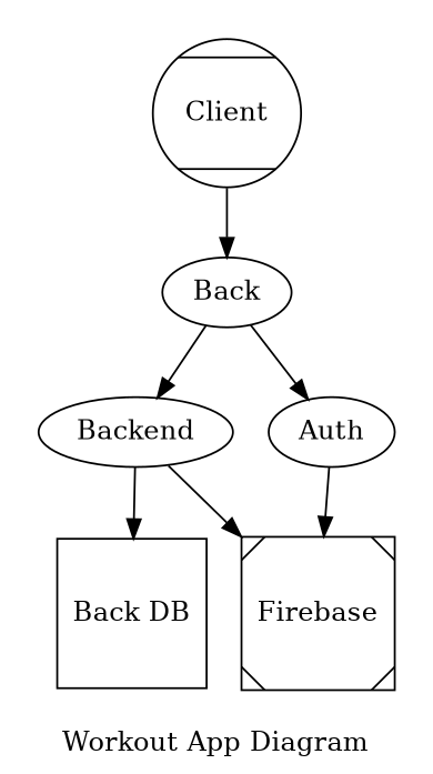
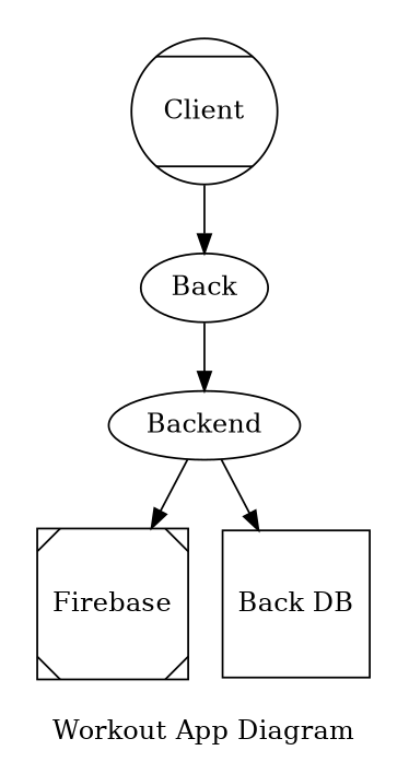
  digraph {
    label="Workout App Diagram"
    Client [shape=Mcircle]
    Firebase [shape=Msquare]
    n3 [label=Back]
    Backend
-   Auth
    n6 [label="Back DB" shape=square]
    subgraph cluster_1 {
      color=white
      label=""
      Client
      Firebase
      n3
      Backend
-     Auth
      n6
    }
    Client -> n3
    n3 -> Backend
-   n3 -> Auth
    Backend -> Firebase
    Backend -> n6
-   Auth -> Firebase
  }
